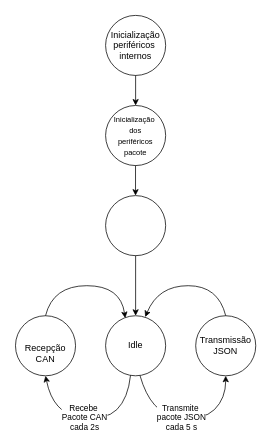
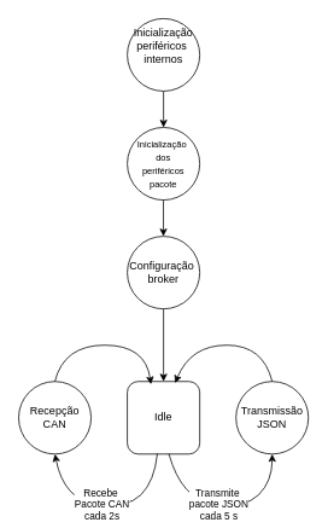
  <mxCell id="0" />
  <mxCell id="1" parent="0" />
  <mxCell id="2" value="" style="ellipse;whiteSpace=wrap;html=1;aspect=fixed;" vertex="1" parent="1"><mxGeometry x="140" y="20" width="80" height="80" as="geometry" /></mxCell>
  <mxCell id="3" value="" style="ellipse;whiteSpace=wrap;html=1;aspect=fixed;" vertex="1" parent="1"><mxGeometry x="140" y="140" width="80" height="80" as="geometry" /></mxCell>
  <mxCell id="4" value="" style="ellipse;whiteSpace=wrap;html=1;aspect=fixed;" vertex="1" parent="1"><mxGeometry x="140" y="260" width="80" height="80" as="geometry" /></mxCell>
- <mxCell id="5" value="Idle" style="ellipse;whiteSpace=wrap;html=1;aspect=fixed;" vertex="1" parent="1"><mxGeometry x="140" y="420" width="80" height="80" as="geometry" /></mxCell>
+ <mxCell id="5" value="Idle" style="whiteSpace=wrap;html=1;aspect=fixed;rounded=1;" vertex="1" parent="1"><mxGeometry x="140" y="420" width="80" height="80" as="geometry" /></mxCell>
  <mxCell id="6" value="" style="ellipse;whiteSpace=wrap;html=1;aspect=fixed;" vertex="1" parent="1"><mxGeometry x="20" y="420" width="80" height="80" as="geometry" /></mxCell>
  <mxCell id="7" value="" style="ellipse;whiteSpace=wrap;html=1;aspect=fixed;" vertex="1" parent="1"><mxGeometry x="260" y="420" width="80" height="80" as="geometry" /></mxCell>
- <mxCell id="8" value="Inicialização periféricos&amp;nbsp;&lt;div&gt;internos&lt;/div&gt;" style="text;html=1;whiteSpace=wrap;strokeColor=none;fillColor=none;align=center;verticalAlign=middle;rounded=0;" vertex="1" parent="1"><mxGeometry x="150" y="45" width="60" height="30" as="geometry" /></mxCell>
+ <mxCell id="8" value="Inicialização periféricos&amp;nbsp;&lt;div&gt;internos&lt;/div&gt;" style="text;html=1;whiteSpace=wrap;strokeColor=none;fillColor=none;align=center;verticalAlign=middle;rounded=0;" vertex="1" parent="1"><mxGeometry x="150" y="35" width="60" height="30" as="geometry" /></mxCell>
  <mxCell id="9" value="&lt;font style=&quot;font-size: 10px;&quot;&gt;Inicialização&amp;nbsp; dos periféricos pacote&lt;/font&gt;" style="text;html=1;whiteSpace=wrap;strokeColor=none;fillColor=none;align=center;verticalAlign=middle;rounded=0;" vertex="1" parent="1"><mxGeometry x="150" y="165" width="60" height="30" as="geometry" /></mxCell>
- <mxCell id="11" value="Recepção&lt;div&gt;CAN&lt;/div&gt;" style="text;html=1;whiteSpace=wrap;strokeColor=none;fillColor=none;align=center;verticalAlign=middle;rounded=0;" vertex="1" parent="1"><mxGeometry x="30" y="455" width="60" height="30" as="geometry" /></mxCell>
+ <mxCell id="10" value="Configuração&amp;nbsp;&lt;div&gt;broker&lt;/div&gt;" style="text;html=1;whiteSpace=wrap;strokeColor=none;fillColor=none;align=center;verticalAlign=middle;rounded=0;" vertex="1" parent="1"><mxGeometry x="150" y="285" width="60" height="30" as="geometry" /></mxCell>
+ <mxCell id="11" value="Recepção&lt;div&gt;CAN&lt;/div&gt;" style="text;html=1;whiteSpace=wrap;strokeColor=none;fillColor=none;align=center;verticalAlign=middle;rounded=0;" vertex="1" parent="1"><mxGeometry x="30" y="445" width="60" height="30" as="geometry" /></mxCell>
  <mxCell id="12" value="Transmissão&lt;div&gt;JSON&lt;/div&gt;" style="text;html=1;whiteSpace=wrap;strokeColor=none;fillColor=none;align=center;verticalAlign=middle;rounded=0;" vertex="1" parent="1"><mxGeometry x="270" y="445" width="60" height="30" as="geometry" /></mxCell>
  <mxCell id="13" value="" style="curved=1;endArrow=classic;html=1;rounded=0;exitX=0.415;exitY=0.993;exitDx=0;exitDy=0;entryX=0.5;entryY=1;entryDx=0;entryDy=0;exitPerimeter=0;" edge="1" parent="1" source="5" target="6"><mxGeometry width="50" height="50" relative="1" as="geometry"><mxPoint x="170" y="500" as="sourcePoint" /><mxPoint x="70" y="502" as="targetPoint" /><Array as="points"><mxPoint x="170" y="530" /><mxPoint x="140" y="560" /><mxPoint x="70" y="550" /></Array></mxGeometry></mxCell>
  <mxCell id="14" value="Recebe&amp;nbsp;&lt;div&gt;Pacote CAN&lt;/div&gt;&lt;div&gt;cada 2s&lt;/div&gt;" style="edgeLabel;html=1;align=center;verticalAlign=middle;resizable=0;points=[];" vertex="1" connectable="0" parent="13"><mxGeometry x="0.043" relative="1" as="geometry"><mxPoint as="offset" /></mxGeometry></mxCell>
  <mxCell id="15" value="" style="endArrow=classic;html=1;rounded=0;entryX=0.5;entryY=0;entryDx=0;entryDy=0;exitX=0.5;exitY=1;exitDx=0;exitDy=0;" edge="1" parent="1" source="2" target="3"><mxGeometry width="50" height="50" relative="1" as="geometry"><mxPoint x="-30" y="140" as="sourcePoint" /><mxPoint x="20" y="90" as="targetPoint" /></mxGeometry></mxCell>
  <mxCell id="16" value="" style="endArrow=classic;html=1;rounded=0;exitX=0.5;exitY=1;exitDx=0;exitDy=0;entryX=0.5;entryY=0;entryDx=0;entryDy=0;" edge="1" parent="1" source="4" target="5"><mxGeometry width="50" height="50" relative="1" as="geometry"><mxPoint x="210" y="390" as="sourcePoint" /><mxPoint x="260" y="340" as="targetPoint" /></mxGeometry></mxCell>
  <mxCell id="17" value="" style="curved=1;endArrow=classic;html=1;rounded=0;exitX=0.573;exitY=0.996;exitDx=0;exitDy=0;entryX=0.5;entryY=1;entryDx=0;entryDy=0;exitPerimeter=0;" edge="1" parent="1" source="5" target="7"><mxGeometry width="50" height="50" relative="1" as="geometry"><mxPoint x="190" y="500" as="sourcePoint" /><mxPoint x="310" y="502" as="targetPoint" /><Array as="points"><mxPoint x="200" y="550" /><mxPoint x="270" y="560" /><mxPoint x="300" y="530" /></Array></mxGeometry></mxCell>
  <mxCell id="18" value="Transmite&amp;nbsp;&lt;div&gt;pacote JSON&lt;/div&gt;&lt;div&gt;cada 5 s&lt;/div&gt;" style="edgeLabel;html=1;align=center;verticalAlign=middle;resizable=0;points=[];" vertex="1" connectable="0" parent="17"><mxGeometry x="-0.049" relative="1" as="geometry"><mxPoint as="offset" /></mxGeometry></mxCell>
  <mxCell id="19" value="" style="curved=1;endArrow=classic;html=1;rounded=0;entryX=0.327;entryY=0.039;entryDx=0;entryDy=0;entryPerimeter=0;" edge="1" parent="1" target="5"><mxGeometry width="50" height="50" relative="1" as="geometry"><mxPoint x="60" y="420" as="sourcePoint" /><mxPoint x="110" y="370" as="targetPoint" /><Array as="points"><mxPoint x="70" y="380" /><mxPoint x="160" y="380" /></Array></mxGeometry></mxCell>
  <mxCell id="20" value="" style="curved=1;endArrow=classic;html=1;rounded=0;entryX=0.66;entryY=0.021;entryDx=0;entryDy=0;entryPerimeter=0;exitX=0.5;exitY=0;exitDx=0;exitDy=0;" edge="1" parent="1" source="7" target="5"><mxGeometry width="50" height="50" relative="1" as="geometry"><mxPoint x="296" y="420" as="sourcePoint" /><mxPoint x="190" y="417" as="targetPoint" /><Array as="points"><mxPoint x="290" y="380" /><mxPoint x="210" y="380" /></Array></mxGeometry></mxCell>
  <mxCell id="21" value="" style="endArrow=classic;html=1;rounded=0;entryX=0.5;entryY=0;entryDx=0;entryDy=0;exitX=0.5;exitY=1;exitDx=0;exitDy=0;" edge="1" parent="1"><mxGeometry width="50" height="50" relative="1" as="geometry"><mxPoint x="179.86" y="220" as="sourcePoint" /><mxPoint x="179.86" y="260" as="targetPoint" /></mxGeometry></mxCell>
